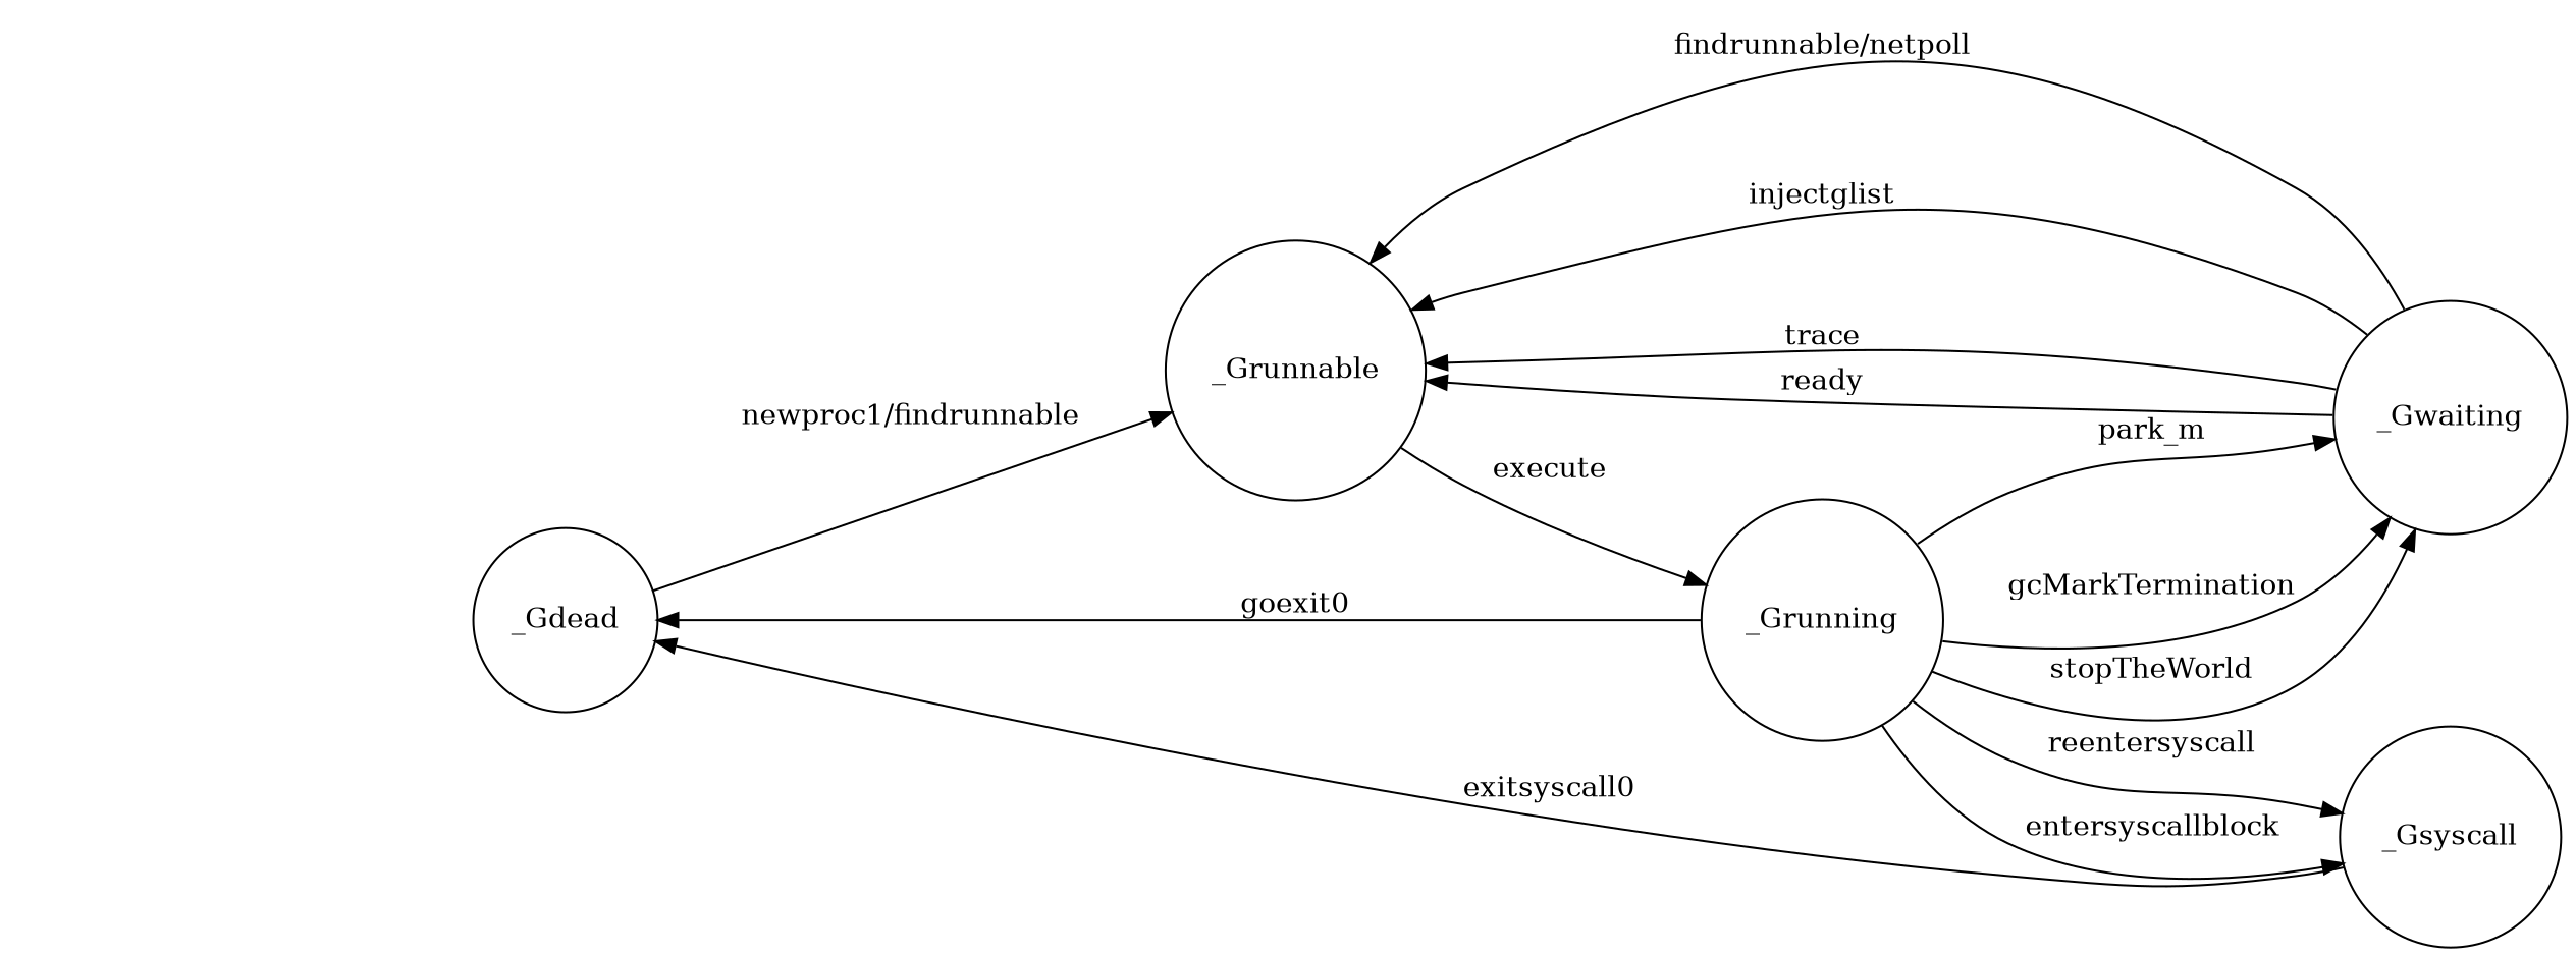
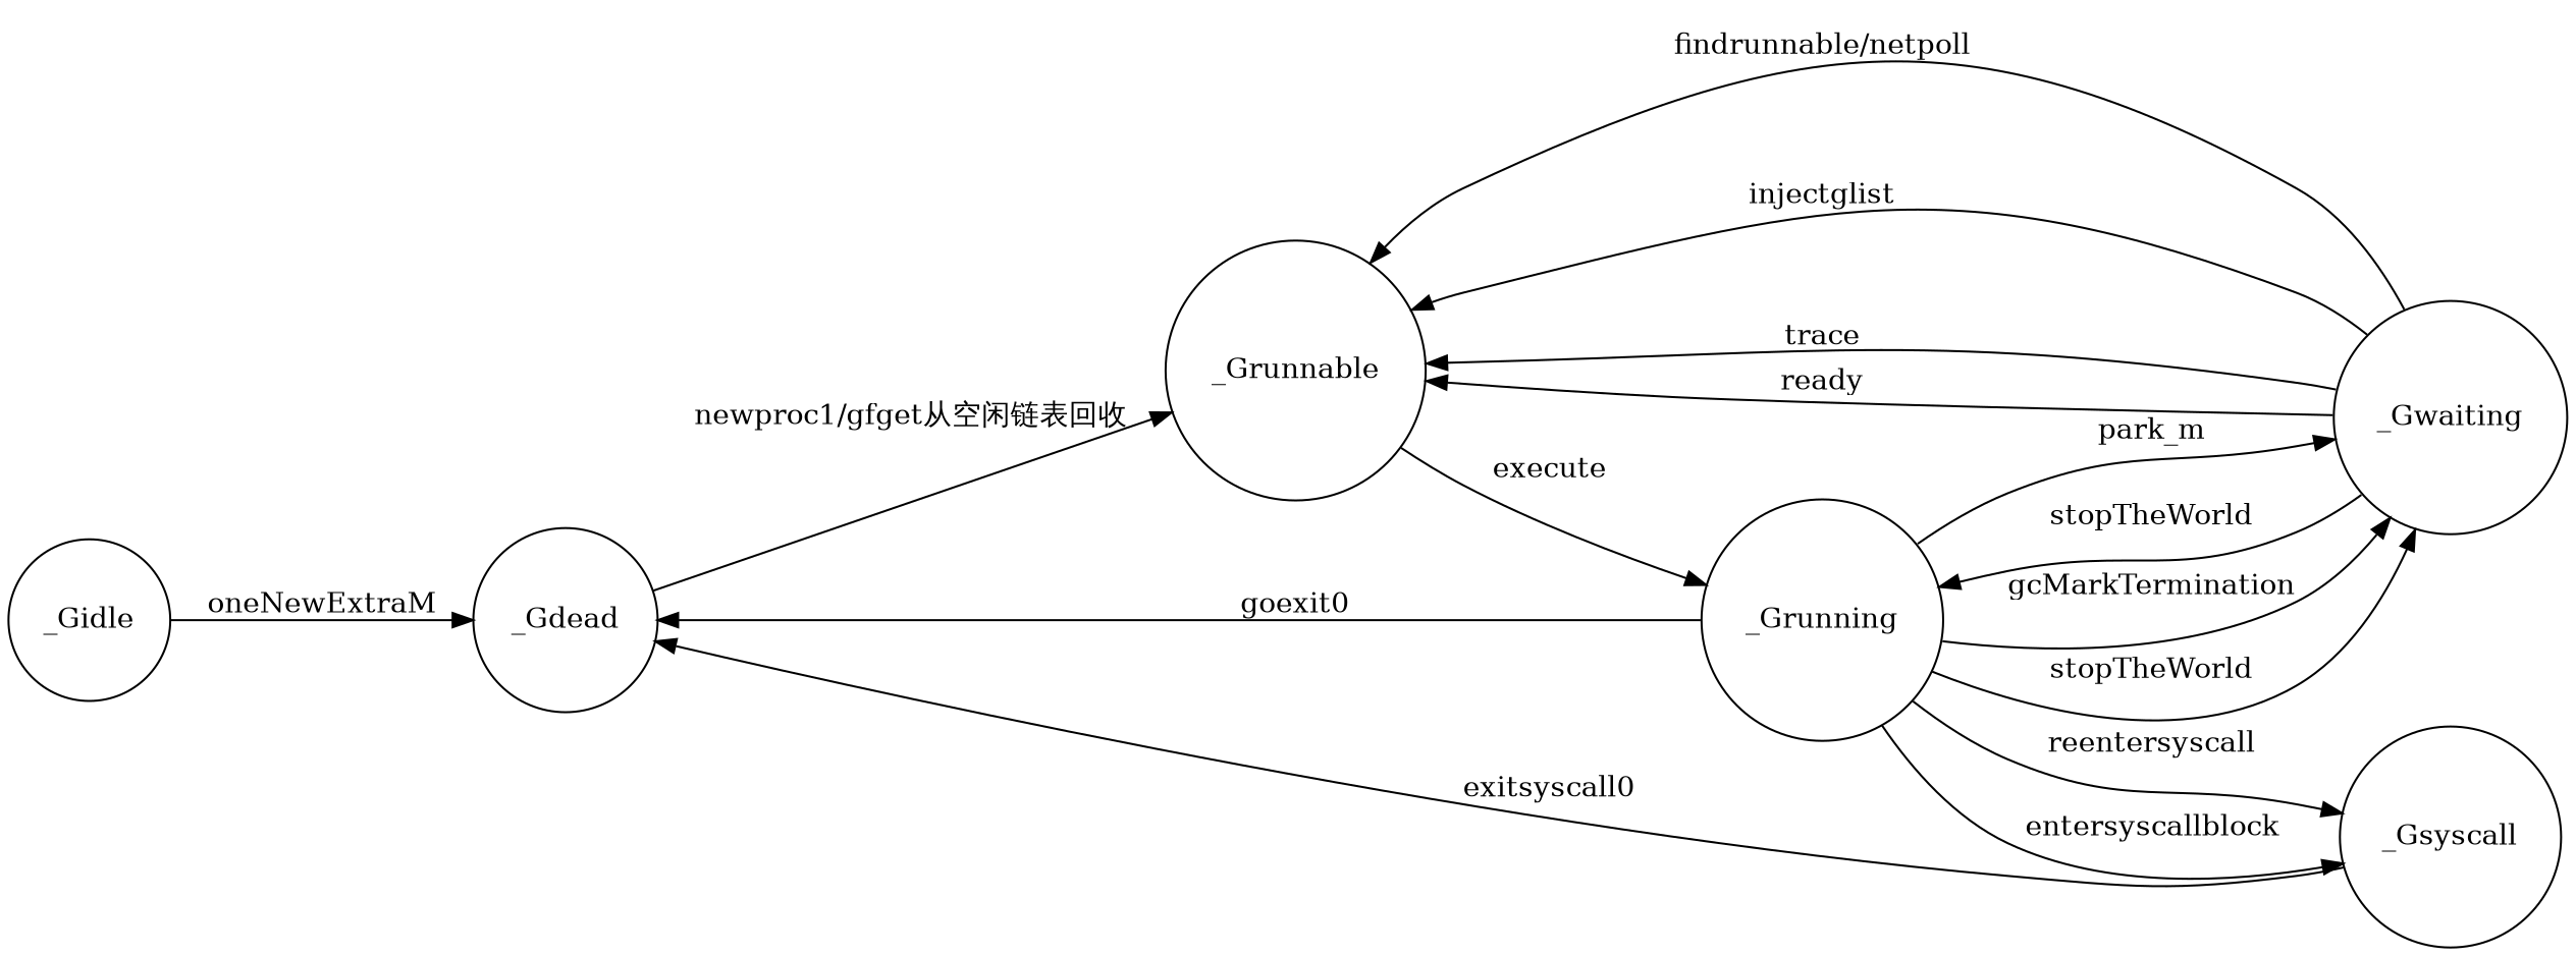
  digraph {
    newrank=true
    rankdir=LR
    node [shape=circle]
+   _Gidle
    _Gdead
    _Grunnable
    _Grunning
    _Gwaiting
    _Gsyscall
-   _Gdead -> _Grunnable [label="newproc1/findrunnable"]
+   _Gidle -> _Gdead [label=oneNewExtraM]
+   _Gdead -> _Grunnable [label="newproc1/gfget从空闲链表回收"]
    _Grunnable -> _Grunning [label=execute]
    _Grunning -> _Gdead [label=goexit0]
    _Grunning -> _Gwaiting [label=gcMarkTermination]
    _Grunning -> _Gwaiting [label=stopTheWorld]
    _Grunning -> _Gwaiting [label=park_m]
    _Grunning -> _Gsyscall [label=reentersyscall]
    _Grunning -> _Gsyscall [label=entersyscallblock]
    _Gwaiting -> _Grunnable [label=ready]
    _Gwaiting -> _Grunnable [label="findrunnable/netpoll"]
    _Gwaiting -> _Grunnable [label=injectglist]
    _Gwaiting -> _Grunnable [label=trace]
+   _Gwaiting -> _Grunning [label=stopTheWorld]
    _Gsyscall -> _Gdead [label=exitsyscall0]
  }
